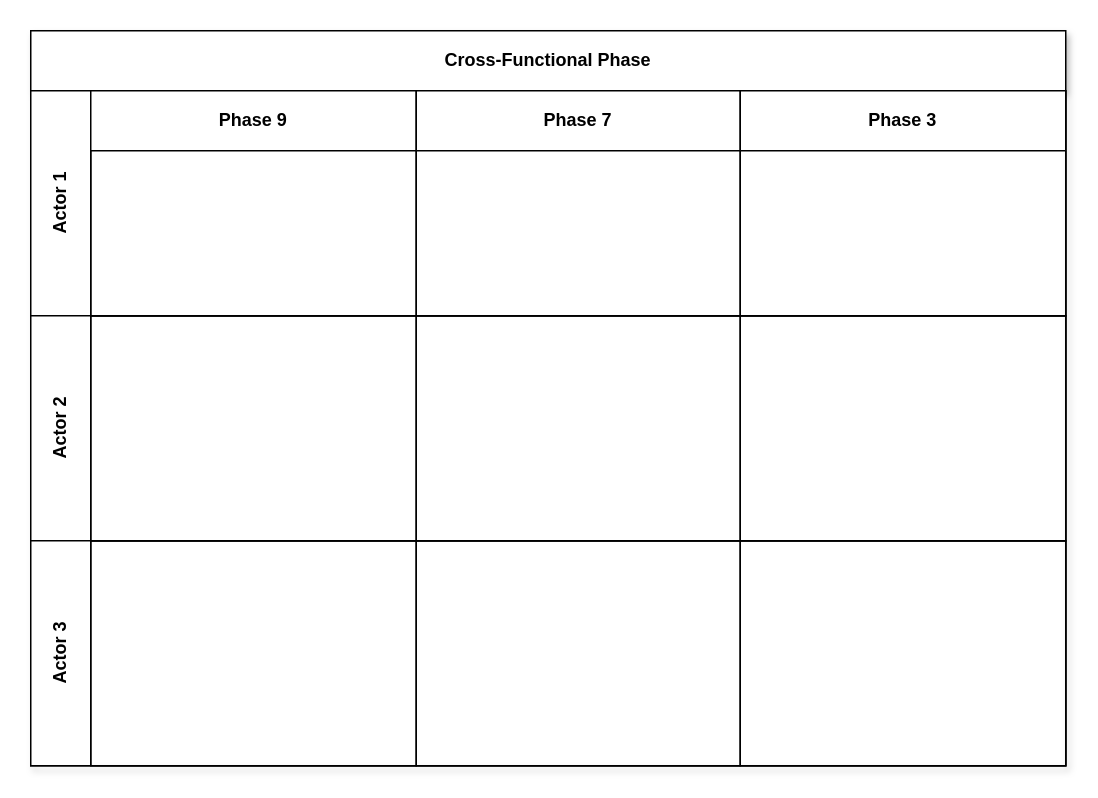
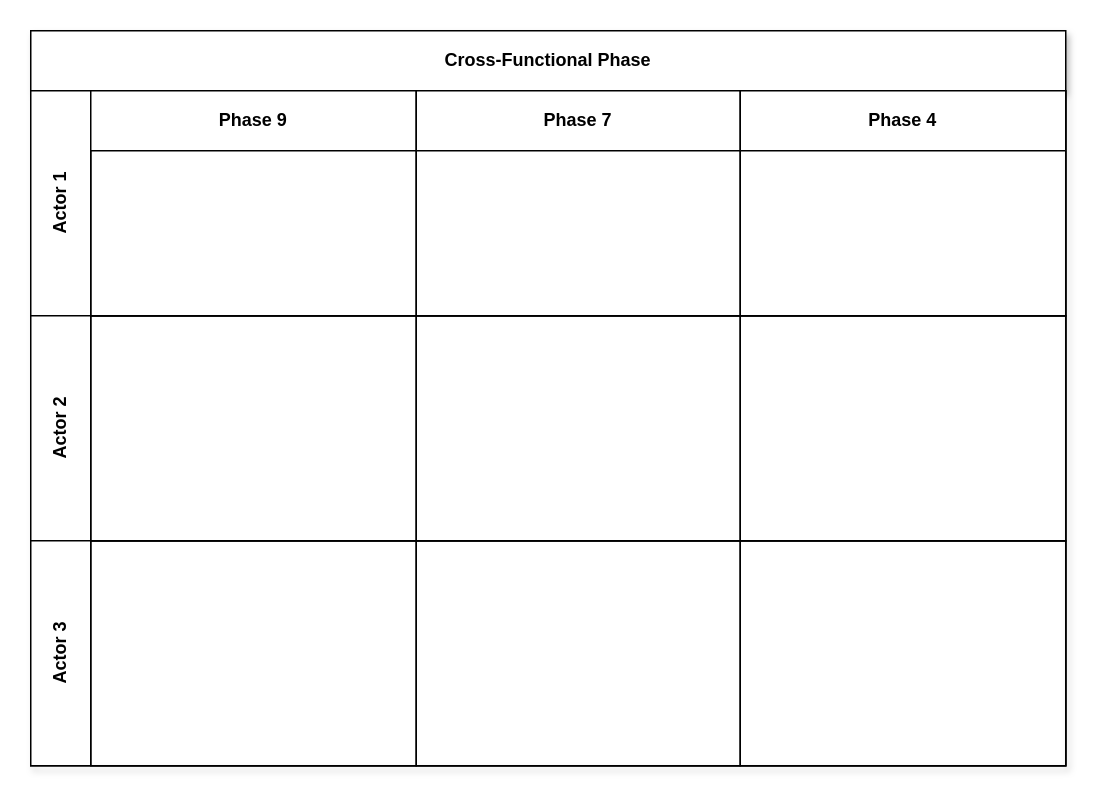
  <mxCell id="0" />
  <mxCell id="1" parent="0" />
  <mxCell id="2" value="Cross-Functional Phase" style="shape=table;childLayout=tableLayout;rowLines=0;columnLines=0;startSize=40;html=1;whiteSpace=wrap;collapsible=0;recursiveResize=0;expand=0;pointerEvents=0;fontStyle=1;align=center;shadow=1;" vertex="1" parent="1"><mxGeometry x="20" y="20" width="690" height="490" as="geometry" /></mxCell>
  <mxCell id="3" value="Actor 1" style="swimlane;horizontal=0;points=[[0,0.5],[1,0.5]];portConstraint=eastwest;startSize=40;html=1;whiteSpace=wrap;collapsible=0;recursiveResize=0;expand=0;pointerEvents=0;fontStyle=1" vertex="1" parent="2"><mxGeometry y="40" width="690" height="150" as="geometry" /></mxCell>
  <mxCell id="4" value="Phase 9" style="swimlane;connectable=0;startSize=40;html=1;whiteSpace=wrap;collapsible=0;recursiveResize=0;expand=0;pointerEvents=0;" vertex="1" parent="3"><mxGeometry x="40" width="217" height="150" as="geometry" /></mxCell>
  <mxCell id="5" value="Phase 7" style="swimlane;connectable=0;startSize=40;html=1;whiteSpace=wrap;collapsible=0;recursiveResize=0;expand=0;pointerEvents=0;" vertex="1" parent="3"><mxGeometry x="257" width="216" height="150" as="geometry" /></mxCell>
- <mxCell id="6" value="Phase 3" style="swimlane;connectable=0;startSize=40;html=1;whiteSpace=wrap;collapsible=0;recursiveResize=0;expand=0;pointerEvents=0;" vertex="1" parent="3"><mxGeometry x="473" width="217" height="150" as="geometry" /></mxCell>
+ <mxCell id="6" value="Phase 4" style="swimlane;connectable=0;startSize=40;html=1;whiteSpace=wrap;collapsible=0;recursiveResize=0;expand=0;pointerEvents=0;" vertex="1" parent="3"><mxGeometry x="473" width="217" height="150" as="geometry" /></mxCell>
  <mxCell id="7" value="Actor 2" style="swimlane;horizontal=0;points=[[0,0.5],[1,0.5]];portConstraint=eastwest;startSize=40;html=1;whiteSpace=wrap;collapsible=0;recursiveResize=0;expand=0;pointerEvents=0;" vertex="1" parent="2"><mxGeometry y="190" width="690" height="150" as="geometry" /></mxCell>
  <mxCell id="8" value="" style="swimlane;connectable=0;startSize=0;html=1;whiteSpace=wrap;collapsible=0;recursiveResize=0;expand=0;pointerEvents=0;" vertex="1" parent="7"><mxGeometry x="40" width="217" height="150" as="geometry" /></mxCell>
  <mxCell id="9" value="" style="swimlane;connectable=0;startSize=0;html=1;whiteSpace=wrap;collapsible=0;recursiveResize=0;expand=0;pointerEvents=0;" vertex="1" parent="7"><mxGeometry x="257" width="216" height="150" as="geometry" /></mxCell>
  <mxCell id="10" value="" style="swimlane;connectable=0;startSize=0;html=1;whiteSpace=wrap;collapsible=0;recursiveResize=0;expand=0;pointerEvents=0;" vertex="1" parent="7"><mxGeometry x="473" width="217" height="150" as="geometry" /></mxCell>
  <mxCell id="11" value="Actor 3" style="swimlane;horizontal=0;points=[[0,0.5],[1,0.5]];portConstraint=eastwest;startSize=40;html=1;whiteSpace=wrap;collapsible=0;recursiveResize=0;expand=0;pointerEvents=0;" vertex="1" parent="2"><mxGeometry y="340" width="690" height="150" as="geometry" /></mxCell>
  <mxCell id="12" value="" style="swimlane;connectable=0;startSize=0;html=1;whiteSpace=wrap;collapsible=0;recursiveResize=0;expand=0;pointerEvents=0;" vertex="1" parent="11"><mxGeometry x="40" width="217" height="150" as="geometry" /></mxCell>
  <mxCell id="13" value="" style="swimlane;connectable=0;startSize=0;html=1;whiteSpace=wrap;collapsible=0;recursiveResize=0;expand=0;pointerEvents=0;" vertex="1" parent="11"><mxGeometry x="257" width="216" height="150" as="geometry" /></mxCell>
  <mxCell id="14" value="" style="swimlane;connectable=0;startSize=0;html=1;whiteSpace=wrap;collapsible=0;recursiveResize=0;expand=0;pointerEvents=0;" vertex="1" parent="11"><mxGeometry x="473" width="217" height="150" as="geometry" /></mxCell>
